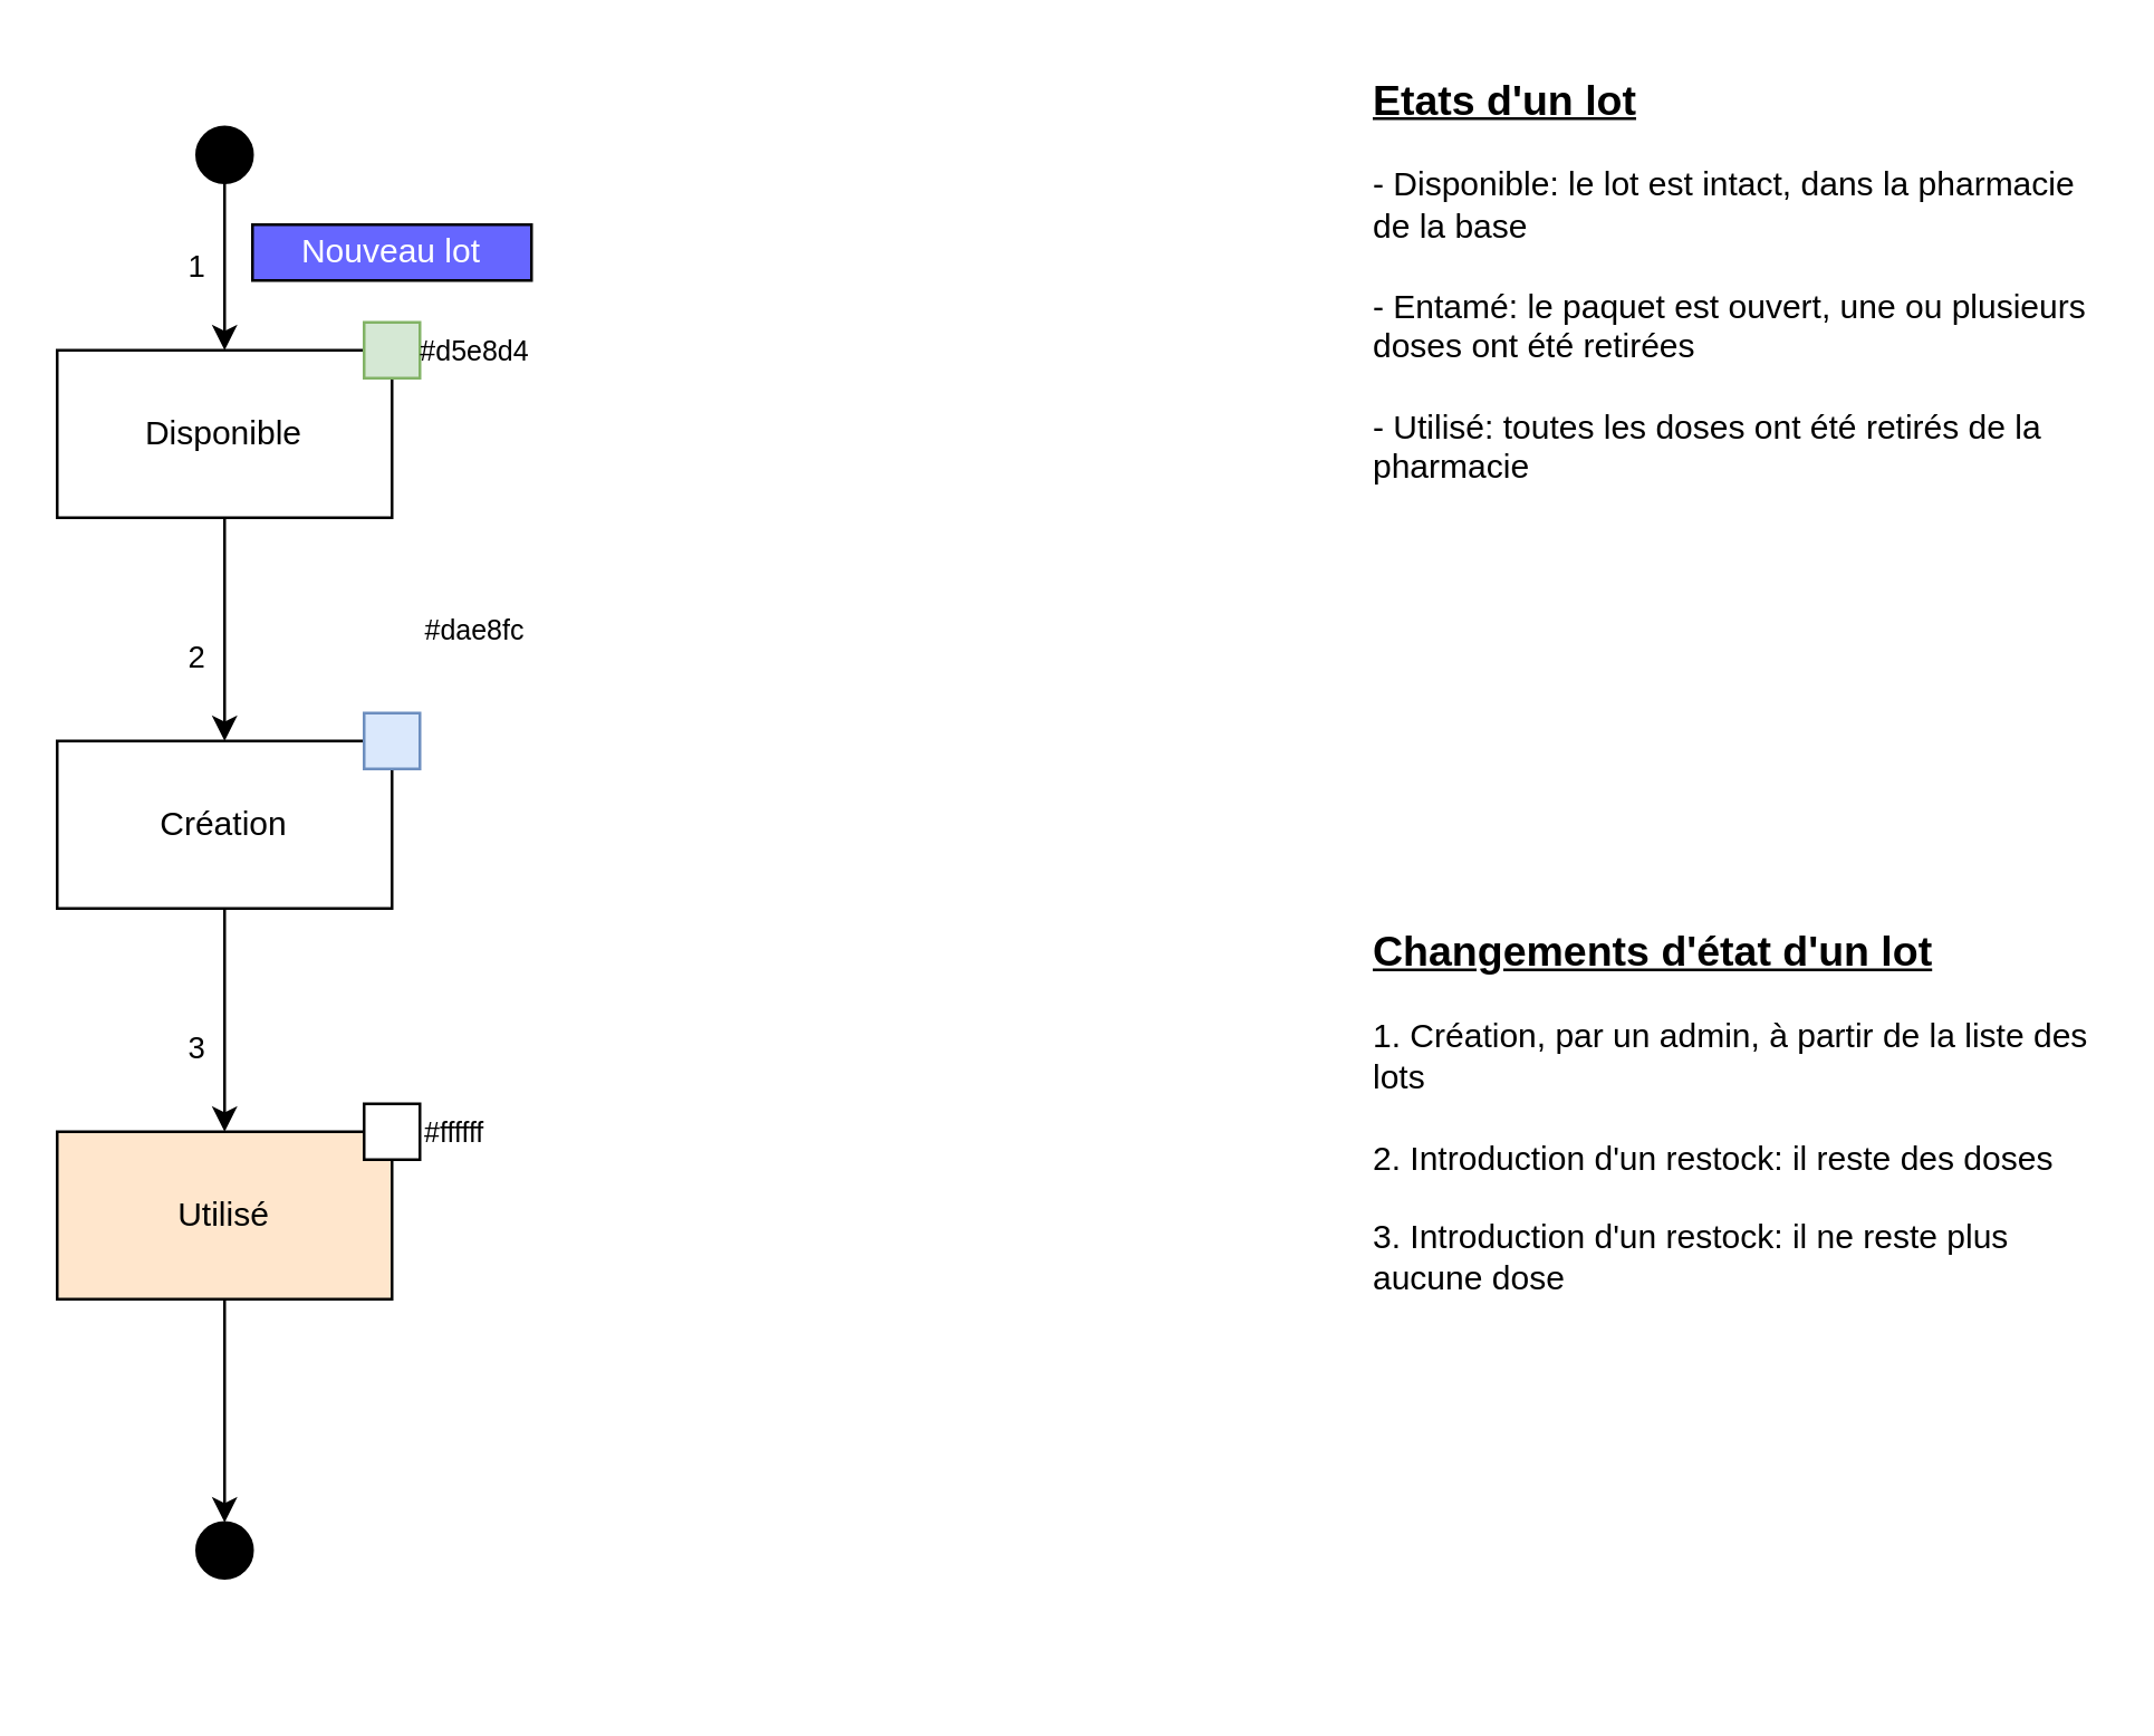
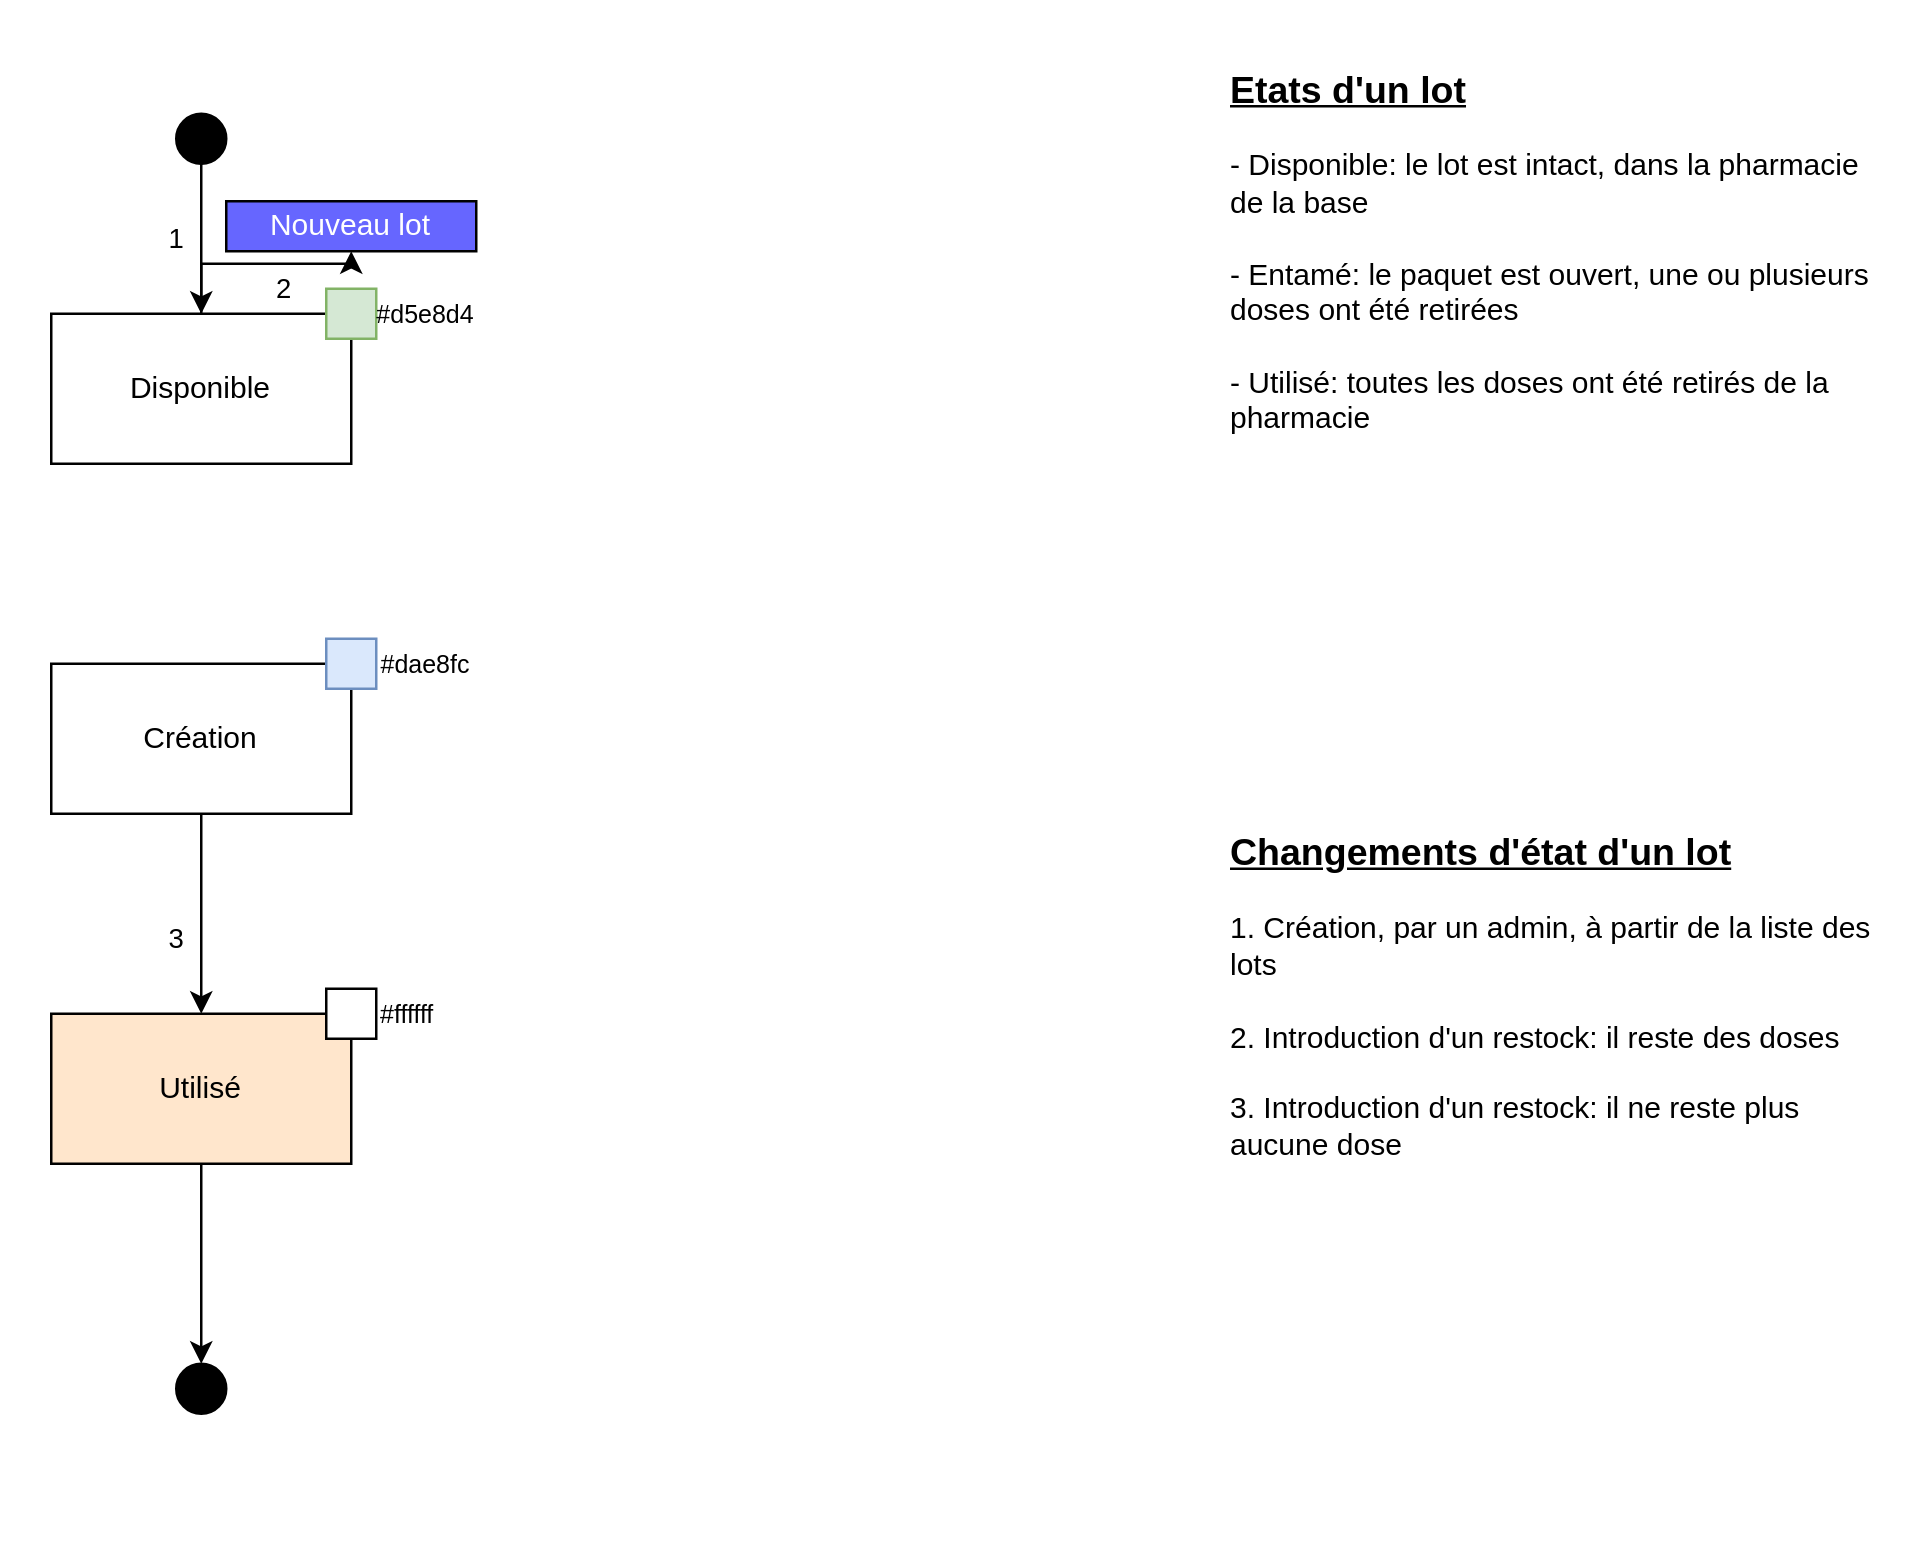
  <mxCell id="0" />
  <mxCell id="1" parent="0" />
  <mxCell id="2" value="" style="ellipse;whiteSpace=wrap;html=1;aspect=fixed;fillColor=#000000;" parent="1" vertex="1"><mxGeometry x="70" y="45" width="20" height="20" as="geometry" /></mxCell>
- <mxCell id="3" value="2" style="edgeStyle=orthogonalEdgeStyle;rounded=0;orthogonalLoop=1;jettySize=auto;html=1;" parent="1" source="4" target="6" edge="1"><mxGeometry x="0.25" y="-10" relative="1" as="geometry"><mxPoint as="offset" /></mxGeometry></mxCell>
+ <mxCell id="3" value="2" style="edgeStyle=orthogonalEdgeStyle;rounded=0;orthogonalLoop=1;jettySize=auto;html=1;" parent="1" source="4" target="15" edge="1"><mxGeometry x="0.25" y="-10" relative="1" as="geometry"><mxPoint as="offset" /></mxGeometry></mxCell>
  <mxCell id="4" value="Disponible" style="rounded=0;whiteSpace=wrap;html=1;fillColor=#FFFFFF;" parent="1" vertex="1"><mxGeometry x="20" y="125" width="120" height="60" as="geometry" /></mxCell>
  <mxCell id="5" value="3" style="edgeStyle=orthogonalEdgeStyle;rounded=0;orthogonalLoop=1;jettySize=auto;html=1;" parent="1" source="6" target="8" edge="1"><mxGeometry x="0.25" y="-10" relative="1" as="geometry"><mxPoint as="offset" /></mxGeometry></mxCell>
  <mxCell id="6" value="Création" style="rounded=0;whiteSpace=wrap;html=1;fillColor=#FFFFFF;" parent="1" vertex="1"><mxGeometry x="20" y="265" width="120" height="60" as="geometry" /></mxCell>
  <mxCell id="7" value="" style="edgeStyle=orthogonalEdgeStyle;rounded=0;orthogonalLoop=1;jettySize=auto;html=1;" parent="1" source="8" edge="1"><mxGeometry x="0.25" y="-10" relative="1" as="geometry"><mxPoint as="offset" /><mxPoint x="80" y="545" as="targetPoint" /></mxGeometry></mxCell>
  <mxCell id="8" value="Utilisé" style="rounded=0;whiteSpace=wrap;html=1;fillColor=#ffe6cc;" parent="1" vertex="1"><mxGeometry x="20" y="405" width="120" height="60" as="geometry" /></mxCell>
  <mxCell id="9" value="1" style="edgeStyle=orthogonalEdgeStyle;rounded=0;orthogonalLoop=1;jettySize=auto;html=1;exitX=0.5;exitY=1;exitDx=0;exitDy=0;entryX=0.5;entryY=0;entryDx=0;entryDy=0;" parent="1" source="2" target="4" edge="1"><mxGeometry x="-0.005" y="-10" relative="1" as="geometry"><mxPoint x="90" y="195" as="sourcePoint" /><mxPoint x="130" y="95" as="targetPoint" /><mxPoint as="offset" /></mxGeometry></mxCell>
  <mxCell id="10" value="" style="whiteSpace=wrap;html=1;aspect=fixed;fillColor=#d5e8d4;strokeColor=#82b366;" parent="1" vertex="1"><mxGeometry x="130" y="115" width="20" height="20" as="geometry" /></mxCell>
  <mxCell id="11" value="" style="whiteSpace=wrap;html=1;aspect=fixed;fillColor=#dae8fc;strokeColor=#6c8ebf;" parent="1" vertex="1"><mxGeometry x="130" y="255" width="20" height="20" as="geometry" /></mxCell>
  <mxCell id="12" value="" style="whiteSpace=wrap;html=1;aspect=fixed;" parent="1" vertex="1"><mxGeometry x="130" y="395" width="20" height="20" as="geometry" /></mxCell>
  <mxCell id="13" value="&lt;font style=&quot;font-size: 15px&quot;&gt;&lt;u&gt;&lt;b&gt;Etats d'un lot&lt;/b&gt;&lt;/u&gt;&lt;/font&gt;&lt;br&gt;&lt;br&gt;- Disponible: le lot est intact, dans la pharmacie de la base&lt;br&gt;&lt;br&gt;- Entamé: le paquet est ouvert, une ou plusieurs doses ont été retirées&lt;br&gt;&lt;br&gt;- Utilisé: toutes les doses ont été retirés de la pharmacie&lt;br&gt;&lt;br&gt;" style="text;html=1;strokeColor=none;fillColor=none;align=left;verticalAlign=top;whiteSpace=wrap;rounded=0;" parent="1" vertex="1"><mxGeometry x="490" y="20" width="260" height="275" as="geometry" /></mxCell>
  <mxCell id="14" value="&lt;font style=&quot;font-size: 15px&quot;&gt;&lt;u&gt;&lt;b&gt;Changements d'état d'un lot&lt;/b&gt;&lt;/u&gt;&lt;/font&gt;&lt;br&gt;&lt;br&gt;1. Création, par un admin, à partir de la liste des lots&lt;br&gt;&lt;br&gt;2. Introduction d'un restock: il reste des doses&lt;br&gt;&lt;br&gt;3. Introduction d'un restock: il ne reste plus aucune dose" style="text;html=1;strokeColor=none;fillColor=none;align=left;verticalAlign=top;whiteSpace=wrap;rounded=0;" parent="1" vertex="1"><mxGeometry x="490" y="325" width="260" height="275" as="geometry" /></mxCell>
  <mxCell id="15" value="Nouveau lot" style="whiteSpace=wrap;html=1;fillColor=#6666FF;fontColor=#FFFFFF;rounded=0;" parent="1" vertex="1"><mxGeometry x="90" y="80" width="100" height="20" as="geometry" /></mxCell>
  <mxCell id="16" value="#d5e8d4" style="text;html=1;strokeColor=none;fillColor=none;align=center;verticalAlign=middle;whiteSpace=wrap;rounded=0;fontColor=#000000;fontSize=10;" parent="1" vertex="1"><mxGeometry x="150" y="115" width="40" height="20" as="geometry" /></mxCell>
- <mxCell id="17" value="#dae8fc" style="text;html=1;strokeColor=none;fillColor=none;align=center;verticalAlign=middle;whiteSpace=wrap;rounded=0;fontColor=#000000;fontSize=10;" parent="1" vertex="1"><mxGeometry x="150" y="215" width="40" height="20" as="geometry" /></mxCell>
+ <mxCell id="17" value="#dae8fc" style="text;html=1;strokeColor=none;fillColor=none;align=center;verticalAlign=middle;whiteSpace=wrap;rounded=0;fontColor=#000000;fontSize=10;" parent="1" vertex="1"><mxGeometry x="150" y="255" width="40" height="20" as="geometry" /></mxCell>
  <mxCell id="18" value="#ffffff" style="text;html=1;strokeColor=none;fillColor=none;align=left;verticalAlign=middle;whiteSpace=wrap;rounded=0;fontColor=#000000;fontSize=10;" parent="1" vertex="1"><mxGeometry x="150" y="395" width="40" height="20" as="geometry" /></mxCell>
  <mxCell id="19" value="" style="ellipse;whiteSpace=wrap;html=1;aspect=fixed;fillColor=#000000;" vertex="1" parent="1"><mxGeometry x="70" y="545" width="20" height="20" as="geometry" /></mxCell>
